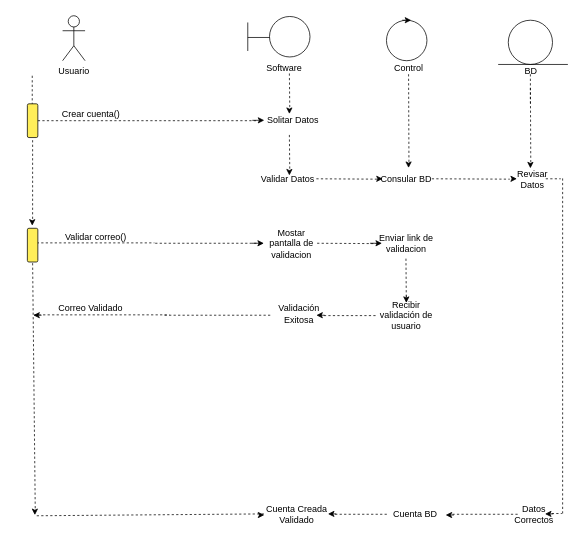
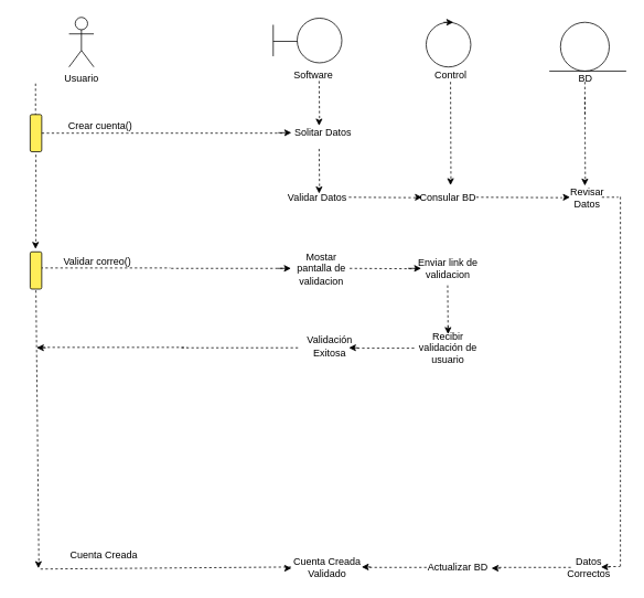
  <mxCell id="0" />
  <mxCell id="1" parent="0" />
  <mxCell id="2" value="Usuario" style="shape=umlActor;verticalLabelPosition=bottom;verticalAlign=top;html=1;outlineConnect=0;" parent="1" vertex="1"><mxGeometry x="83" y="20" width="30" height="60" as="geometry" /></mxCell>
  <mxCell id="3" value="" style="ellipse;whiteSpace=wrap;html=1;aspect=fixed;" parent="1" vertex="1"><mxGeometry x="677.5" y="26" width="59" height="59" as="geometry" /></mxCell>
  <mxCell id="4" value="" style="endArrow=none;html=1;rounded=0;" parent="1" edge="1"><mxGeometry width="50" height="50" relative="1" as="geometry"><mxPoint x="664" y="85" as="sourcePoint" /><mxPoint x="757" y="85" as="targetPoint" /></mxGeometry></mxCell>
  <mxCell id="5" value="BD" style="text;html=1;align=center;verticalAlign=middle;whiteSpace=wrap;rounded=0;" parent="1" vertex="1"><mxGeometry x="677.5" y="79" width="60" height="30" as="geometry" /></mxCell>
  <mxCell id="6" value="" style="endArrow=none;html=1;rounded=0;" parent="1" edge="1"><mxGeometry width="50" height="50" relative="1" as="geometry"><mxPoint x="330" y="67" as="sourcePoint" /><mxPoint x="330" y="29" as="targetPoint" /></mxGeometry></mxCell>
  <mxCell id="7" value="" style="endArrow=none;html=1;rounded=0;" parent="1" edge="1"><mxGeometry width="50" height="50" relative="1" as="geometry"><mxPoint x="330" y="49" as="sourcePoint" /><mxPoint x="360" y="49" as="targetPoint" /></mxGeometry></mxCell>
  <mxCell id="8" value="" style="ellipse;whiteSpace=wrap;html=1;aspect=fixed;" parent="1" vertex="1"><mxGeometry x="359" y="21" width="54" height="54" as="geometry" /></mxCell>
  <mxCell id="9" value="Software" style="text;html=1;align=center;verticalAlign=middle;whiteSpace=wrap;rounded=0;" parent="1" vertex="1"><mxGeometry x="349" y="75" width="60" height="30" as="geometry" /></mxCell>
  <mxCell id="10" value="" style="ellipse;whiteSpace=wrap;html=1;aspect=fixed;" parent="1" vertex="1"><mxGeometry x="515" y="26" width="54" height="54" as="geometry" /></mxCell>
  <mxCell id="11" value="" style="endArrow=classic;html=1;rounded=0;" parent="1" edge="1"><mxGeometry width="50" height="50" relative="1" as="geometry"><mxPoint x="536" y="26" as="sourcePoint" /><mxPoint x="548" y="26" as="targetPoint" /></mxGeometry></mxCell>
  <mxCell id="12" value="Control" style="text;html=1;align=center;verticalAlign=middle;whiteSpace=wrap;rounded=0;" parent="1" vertex="1"><mxGeometry x="515" y="75" width="60" height="30" as="geometry" /></mxCell>
  <mxCell id="13" value="" style="endArrow=none;dashed=1;html=1;rounded=0;" parent="1" edge="1"><mxGeometry width="50" height="50" relative="1" as="geometry"><mxPoint x="42.5" y="139" as="sourcePoint" /><mxPoint x="42.5" y="99" as="targetPoint" /></mxGeometry></mxCell>
  <mxCell id="14" value="" style="endArrow=none;dashed=1;html=1;rounded=0;" parent="1" edge="1"><mxGeometry width="50" height="50" relative="1" as="geometry"><mxPoint x="386" y="142" as="sourcePoint" /><mxPoint x="385.5" y="97" as="targetPoint" /></mxGeometry></mxCell>
  <mxCell id="15" value="" style="endArrow=none;dashed=1;html=1;rounded=0;" parent="1" edge="1"><mxGeometry width="50" height="50" relative="1" as="geometry"><mxPoint x="545" y="215" as="sourcePoint" /><mxPoint x="544.5" y="96" as="targetPoint" /></mxGeometry></mxCell>
  <mxCell id="16" value="" style="endArrow=none;dashed=1;html=1;rounded=0;" parent="1" edge="1"><mxGeometry width="50" height="50" relative="1" as="geometry"><mxPoint x="707" y="137" as="sourcePoint" /><mxPoint x="707" y="97" as="targetPoint" /></mxGeometry></mxCell>
  <mxCell id="17" value="" style="rounded=1;whiteSpace=wrap;html=1;rotation=-90;fillColor=#FFEE59;" parent="1" vertex="1"><mxGeometry x="20.5" y="153" width="45" height="14" as="geometry" /></mxCell>
  <mxCell id="18" value="" style="endArrow=none;dashed=1;html=1;rounded=0;exitX=0.5;exitY=1;exitDx=0;exitDy=0;" parent="1" source="17" edge="1"><mxGeometry width="50" height="50" relative="1" as="geometry"><mxPoint x="332" y="278" as="sourcePoint" /><mxPoint x="341" y="160" as="targetPoint" /></mxGeometry></mxCell>
  <mxCell id="19" value="Crear cuenta()" style="text;html=1;align=center;verticalAlign=middle;whiteSpace=wrap;rounded=0;" parent="1" vertex="1"><mxGeometry x="80" y="137" width="82" height="30" as="geometry" /></mxCell>
  <mxCell id="20" value="Solitar Datos" style="text;html=1;align=center;verticalAlign=middle;whiteSpace=wrap;rounded=0;" parent="1" vertex="1"><mxGeometry x="352" y="145" width="77" height="30" as="geometry" /></mxCell>
  <mxCell id="21" value="Consular BD" style="text;html=1;align=center;verticalAlign=middle;whiteSpace=wrap;rounded=0;" parent="1" vertex="1"><mxGeometry x="503" y="223" width="77" height="30" as="geometry" /></mxCell>
  <mxCell id="22" value="" style="endArrow=none;dashed=1;html=1;rounded=0;exitX=0.5;exitY=1;exitDx=0;exitDy=0;entryX=0;entryY=0.5;entryDx=0;entryDy=0;" parent="1" target="21" edge="1"><mxGeometry width="50" height="50" relative="1" as="geometry"><mxPoint x="421.5" y="237.5" as="sourcePoint" /><mxPoint x="489.5" y="238" as="targetPoint" /></mxGeometry></mxCell>
  <mxCell id="23" value="Revisar Datos" style="text;html=1;align=center;verticalAlign=middle;whiteSpace=wrap;rounded=0;" parent="1" vertex="1"><mxGeometry x="679.5" y="223" width="60" height="30" as="geometry" /></mxCell>
  <mxCell id="24" value="" style="endArrow=none;dashed=1;html=1;rounded=0;exitX=0.5;exitY=1;exitDx=0;exitDy=0;entryX=0;entryY=0.5;entryDx=0;entryDy=0;" parent="1" target="23" edge="1"><mxGeometry width="50" height="50" relative="1" as="geometry"><mxPoint x="575.5" y="237.5" as="sourcePoint" /><mxPoint x="657.5" y="238" as="targetPoint" /></mxGeometry></mxCell>
  <mxCell id="25" value="" style="endArrow=none;dashed=1;html=1;rounded=0;" parent="1" edge="1"><mxGeometry width="50" height="50" relative="1" as="geometry"><mxPoint x="750" y="237" as="sourcePoint" /><mxPoint x="750" y="684" as="targetPoint" /></mxGeometry></mxCell>
  <mxCell id="26" value="" style="endArrow=none;dashed=1;html=1;rounded=0;exitX=0.5;exitY=1;exitDx=0;exitDy=0;" parent="1" edge="1"><mxGeometry width="50" height="50" relative="1" as="geometry"><mxPoint x="727.5" y="237.5" as="sourcePoint" /><mxPoint x="747.5" y="237.5" as="targetPoint" /></mxGeometry></mxCell>
  <mxCell id="27" value="" style="endArrow=none;dashed=1;html=1;rounded=0;" parent="1" edge="1"><mxGeometry width="50" height="50" relative="1" as="geometry"><mxPoint x="735.5" y="684" as="sourcePoint" /><mxPoint x="749" y="684" as="targetPoint" /></mxGeometry></mxCell>
  <mxCell id="28" value="Datos Correctos" style="text;html=1;align=center;verticalAlign=middle;whiteSpace=wrap;rounded=0;" parent="1" vertex="1"><mxGeometry x="682" y="670" width="60" height="30" as="geometry" /></mxCell>
- <mxCell id="29" value="Cuenta BD" style="text;html=1;align=center;verticalAlign=middle;whiteSpace=wrap;rounded=0;" parent="1" vertex="1"><mxGeometry x="514.5" y="670" width="77" height="30" as="geometry" /></mxCell>
+ <mxCell id="29" value="Actualizar BD" style="text;html=1;align=center;verticalAlign=middle;whiteSpace=wrap;rounded=0;" parent="1" vertex="1"><mxGeometry x="514.5" y="670" width="77" height="30" as="geometry" /></mxCell>
  <mxCell id="30" value="" style="endArrow=none;dashed=1;html=1;rounded=0;entryX=0;entryY=0.5;entryDx=0;entryDy=0;" parent="1" edge="1"><mxGeometry width="50" height="50" relative="1" as="geometry"><mxPoint x="603" y="685" as="sourcePoint" /><mxPoint x="692" y="685" as="targetPoint" /></mxGeometry></mxCell>
  <mxCell id="31" value="Cuenta Creada Validado" style="text;html=1;align=center;verticalAlign=middle;whiteSpace=wrap;rounded=0;" parent="1" vertex="1"><mxGeometry x="351.5" y="670" width="87" height="30" as="geometry" /></mxCell>
  <mxCell id="32" value="" style="endArrow=none;dashed=1;html=1;rounded=0;entryX=0;entryY=0.5;entryDx=0;entryDy=0;" parent="1" edge="1"><mxGeometry width="50" height="50" relative="1" as="geometry"><mxPoint x="440.5" y="685" as="sourcePoint" /><mxPoint x="515.5" y="685" as="targetPoint" /></mxGeometry></mxCell>
  <mxCell id="33" value="" style="endArrow=none;dashed=1;html=1;rounded=0;entryX=0.5;entryY=0;entryDx=0;entryDy=0;" parent="1" edge="1"><mxGeometry width="50" height="50" relative="1" as="geometry"><mxPoint x="48.5" y="687" as="sourcePoint" /><mxPoint x="353.5" y="684.5" as="targetPoint" /></mxGeometry></mxCell>
+ <mxCell id="34" value="Cuenta Creada" style="text;html=1;align=center;verticalAlign=middle;whiteSpace=wrap;rounded=0;" parent="1" vertex="1"><mxGeometry x="80" y="656" width="91" height="30" as="geometry" /></mxCell>
  <mxCell id="35" value="" style="endArrow=none;dashed=1;html=1;rounded=0;exitX=0.5;exitY=1;exitDx=0;exitDy=0;" parent="1" edge="1"><mxGeometry width="50" height="50" relative="1" as="geometry"><mxPoint x="42.5" y="323" as="sourcePoint" /><mxPoint x="205.5" y="323" as="targetPoint" /></mxGeometry></mxCell>
- <mxCell id="36" value="Validar correo()" style="text;html=1;align=center;verticalAlign=middle;whiteSpace=wrap;rounded=0;" parent="1" vertex="1"><mxGeometry x="82" y="300" width="91" height="30" as="geometry" /></mxCell>
+ <mxCell id="36" value="Validar correo()" style="text;html=1;align=center;verticalAlign=middle;whiteSpace=wrap;rounded=0;" parent="1" vertex="1"><mxGeometry x="72" y="300" width="91" height="30" as="geometry" /></mxCell>
  <mxCell id="37" value="Mostar pantalla de validacion" style="text;html=1;align=center;verticalAlign=middle;whiteSpace=wrap;rounded=0;" parent="1" vertex="1"><mxGeometry x="349.5" y="309" width="77" height="30" as="geometry" /></mxCell>
  <mxCell id="38" value="" style="endArrow=none;dashed=1;html=1;rounded=0;exitX=0.5;exitY=1;exitDx=0;exitDy=0;entryX=0.5;entryY=0;entryDx=0;entryDy=0;" parent="1" edge="1"><mxGeometry width="50" height="50" relative="1" as="geometry"><mxPoint x="206.5" y="323.5" as="sourcePoint" /><mxPoint x="347.5" y="323.5" as="targetPoint" /></mxGeometry></mxCell>
  <mxCell id="39" value="" style="endArrow=none;dashed=1;html=1;rounded=0;exitX=0.5;exitY=1;exitDx=0;exitDy=0;entryX=0;entryY=0.5;entryDx=0;entryDy=0;" parent="1" edge="1"><mxGeometry width="50" height="50" relative="1" as="geometry"><mxPoint x="422.5" y="323.5" as="sourcePoint" /><mxPoint x="504.5" y="324" as="targetPoint" /></mxGeometry></mxCell>
  <mxCell id="40" value="Enviar link de validacion" style="text;html=1;align=center;verticalAlign=middle;whiteSpace=wrap;rounded=0;" parent="1" vertex="1"><mxGeometry x="503" y="309" width="77" height="30" as="geometry" /></mxCell>
  <mxCell id="41" value="" style="endArrow=none;dashed=1;html=1;rounded=0;" parent="1" edge="1"><mxGeometry width="50" height="50" relative="1" as="geometry"><mxPoint x="541.5" y="401" as="sourcePoint" /><mxPoint x="541" y="343" as="targetPoint" /></mxGeometry></mxCell>
  <mxCell id="42" value="" style="endArrow=none;dashed=1;html=1;rounded=0;entryX=0;entryY=0.5;entryDx=0;entryDy=0;" parent="1" edge="1"><mxGeometry width="50" height="50" relative="1" as="geometry"><mxPoint x="425.5" y="420" as="sourcePoint" /><mxPoint x="503" y="420" as="targetPoint" /></mxGeometry></mxCell>
  <mxCell id="43" value="Recibir validación de usuario" style="text;html=1;align=center;verticalAlign=middle;whiteSpace=wrap;rounded=0;" parent="1" vertex="1"><mxGeometry x="503" y="405" width="77" height="30" as="geometry" /></mxCell>
  <mxCell id="44" value="Validación Exitosa" style="text;html=1;align=center;verticalAlign=middle;whiteSpace=wrap;rounded=0;" parent="1" vertex="1"><mxGeometry x="360" y="403" width="77" height="30" as="geometry" /></mxCell>
  <mxCell id="45" value="" style="endArrow=none;dashed=1;html=1;rounded=0;exitX=0.5;exitY=1;exitDx=0;exitDy=0;entryX=0.5;entryY=0;entryDx=0;entryDy=0;" parent="1" edge="1"><mxGeometry width="50" height="50" relative="1" as="geometry"><mxPoint x="219" y="419.5" as="sourcePoint" /><mxPoint x="360" y="419.5" as="targetPoint" /></mxGeometry></mxCell>
  <mxCell id="46" value="" style="endArrow=none;dashed=1;html=1;rounded=0;exitX=0.5;exitY=1;exitDx=0;exitDy=0;" parent="1" edge="1"><mxGeometry width="50" height="50" relative="1" as="geometry"><mxPoint x="45" y="419" as="sourcePoint" /><mxPoint x="225.5" y="419" as="targetPoint" /></mxGeometry></mxCell>
- <mxCell id="47" value="Correo Validado" style="text;html=1;align=center;verticalAlign=middle;whiteSpace=wrap;rounded=0;" parent="1" vertex="1"><mxGeometry x="74.5" y="396" width="91" height="30" as="geometry" /></mxCell>
  <mxCell id="48" value="" style="endArrow=classic;html=1;rounded=0;" parent="1" edge="1"><mxGeometry width="50" height="50" relative="1" as="geometry"><mxPoint x="345" y="686" as="sourcePoint" /><mxPoint x="352" y="686" as="targetPoint" /></mxGeometry></mxCell>
  <mxCell id="49" value="" style="endArrow=classic;html=1;rounded=0;" parent="1" edge="1"><mxGeometry width="50" height="50" relative="1" as="geometry"><mxPoint x="336" y="159.5" as="sourcePoint" /><mxPoint x="352" y="159.5" as="targetPoint" /></mxGeometry></mxCell>
  <mxCell id="50" value="Validar Datos" style="text;html=1;align=center;verticalAlign=middle;whiteSpace=wrap;rounded=0;" parent="1" vertex="1"><mxGeometry x="344.5" y="223" width="77" height="30" as="geometry" /></mxCell>
  <mxCell id="51" value="" style="endArrow=classic;html=1;rounded=0;" parent="1" edge="1"><mxGeometry width="50" height="50" relative="1" as="geometry"><mxPoint x="385.5" y="145" as="sourcePoint" /><mxPoint x="385.5" y="151" as="targetPoint" /></mxGeometry></mxCell>
  <mxCell id="52" value="" style="endArrow=none;dashed=1;html=1;rounded=0;" parent="1" edge="1"><mxGeometry width="50" height="50" relative="1" as="geometry"><mxPoint x="386" y="224" as="sourcePoint" /><mxPoint x="385.5" y="179" as="targetPoint" /></mxGeometry></mxCell>
  <mxCell id="53" value="" style="endArrow=classic;html=1;rounded=0;" parent="1" edge="1"><mxGeometry width="50" height="50" relative="1" as="geometry"><mxPoint x="385.5" y="227" as="sourcePoint" /><mxPoint x="385.5" y="233" as="targetPoint" /></mxGeometry></mxCell>
  <mxCell id="54" value="" style="endArrow=classic;html=1;rounded=0;" parent="1" edge="1"><mxGeometry width="50" height="50" relative="1" as="geometry"><mxPoint x="544.5" y="217" as="sourcePoint" /><mxPoint x="544.5" y="223" as="targetPoint" /></mxGeometry></mxCell>
  <mxCell id="55" value="" style="endArrow=none;dashed=1;html=1;rounded=0;" parent="1" edge="1"><mxGeometry width="50" height="50" relative="1" as="geometry"><mxPoint x="707.5" y="215.5" as="sourcePoint" /><mxPoint x="707" y="114" as="targetPoint" /></mxGeometry></mxCell>
  <mxCell id="56" value="" style="endArrow=classic;html=1;rounded=0;" parent="1" edge="1"><mxGeometry width="50" height="50" relative="1" as="geometry"><mxPoint x="707" y="217.5" as="sourcePoint" /><mxPoint x="707" y="223.5" as="targetPoint" /></mxGeometry></mxCell>
  <mxCell id="57" value="" style="rounded=1;whiteSpace=wrap;html=1;rotation=-90;fillColor=#FFEE59;" vertex="1" parent="1"><mxGeometry x="20.5" y="319" width="45" height="14" as="geometry" /></mxCell>
  <mxCell id="58" value="" style="endArrow=none;dashed=1;html=1;rounded=0;" edge="1" parent="1"><mxGeometry width="50" height="50" relative="1" as="geometry"><mxPoint x="43" y="291" as="sourcePoint" /><mxPoint x="43" y="185" as="targetPoint" /></mxGeometry></mxCell>
  <mxCell id="59" value="" style="endArrow=classic;html=1;rounded=0;" edge="1" parent="1"><mxGeometry width="50" height="50" relative="1" as="geometry"><mxPoint x="42.5" y="294" as="sourcePoint" /><mxPoint x="42.5" y="300" as="targetPoint" /></mxGeometry></mxCell>
  <mxCell id="60" value="" style="endArrow=classic;html=1;rounded=0;" edge="1" parent="1"><mxGeometry width="50" height="50" relative="1" as="geometry"><mxPoint x="335.5" y="323.5" as="sourcePoint" /><mxPoint x="351.5" y="323.5" as="targetPoint" /></mxGeometry></mxCell>
  <mxCell id="61" value="" style="endArrow=classic;html=1;rounded=0;" edge="1" parent="1"><mxGeometry width="50" height="50" relative="1" as="geometry"><mxPoint x="493" y="323.5" as="sourcePoint" /><mxPoint x="509" y="323.5" as="targetPoint" /></mxGeometry></mxCell>
  <mxCell id="62" value="" style="endArrow=classic;html=1;rounded=0;" edge="1" parent="1"><mxGeometry width="50" height="50" relative="1" as="geometry"><mxPoint x="605" y="686" as="sourcePoint" /><mxPoint x="594" y="686" as="targetPoint" /></mxGeometry></mxCell>
  <mxCell id="63" value="" style="endArrow=classic;html=1;rounded=0;" edge="1" parent="1"><mxGeometry width="50" height="50" relative="1" as="geometry"><mxPoint x="682" y="237.5" as="sourcePoint" /><mxPoint x="689" y="237.5" as="targetPoint" /></mxGeometry></mxCell>
  <mxCell id="64" value="" style="endArrow=classic;html=1;rounded=0;" edge="1" parent="1"><mxGeometry width="50" height="50" relative="1" as="geometry"><mxPoint x="503" y="237.5" as="sourcePoint" /><mxPoint x="510" y="237.5" as="targetPoint" /></mxGeometry></mxCell>
  <mxCell id="65" value="" style="endArrow=classic;html=1;rounded=0;" edge="1" parent="1"><mxGeometry width="50" height="50" relative="1" as="geometry"><mxPoint x="448" y="684.5" as="sourcePoint" /><mxPoint x="437" y="684.5" as="targetPoint" /></mxGeometry></mxCell>
  <mxCell id="66" value="" style="endArrow=classic;html=1;rounded=0;" edge="1" parent="1"><mxGeometry width="50" height="50" relative="1" as="geometry"><mxPoint x="737.5" y="684.5" as="sourcePoint" /><mxPoint x="726.5" y="684.5" as="targetPoint" /></mxGeometry></mxCell>
  <mxCell id="67" value="" style="endArrow=classic;html=1;rounded=0;" edge="1" parent="1"><mxGeometry width="50" height="50" relative="1" as="geometry"><mxPoint x="55" y="419.5" as="sourcePoint" /><mxPoint x="44" y="419.5" as="targetPoint" /></mxGeometry></mxCell>
  <mxCell id="68" value="" style="endArrow=classic;html=1;rounded=0;" edge="1" parent="1"><mxGeometry width="50" height="50" relative="1" as="geometry"><mxPoint x="541.5" y="393" as="sourcePoint" /><mxPoint x="541.5" y="403" as="targetPoint" /></mxGeometry></mxCell>
  <mxCell id="69" value="" style="endArrow=classic;html=1;rounded=0;" edge="1" parent="1"><mxGeometry width="50" height="50" relative="1" as="geometry"><mxPoint x="432.5" y="419.5" as="sourcePoint" /><mxPoint x="421.5" y="419.5" as="targetPoint" /></mxGeometry></mxCell>
  <mxCell id="70" value="" style="endArrow=none;dashed=1;html=1;rounded=0;entryX=0;entryY=0.5;entryDx=0;entryDy=0;" edge="1" parent="1" target="57"><mxGeometry width="50" height="50" relative="1" as="geometry"><mxPoint x="46.5" y="677" as="sourcePoint" /><mxPoint x="46.5" y="571" as="targetPoint" /></mxGeometry></mxCell>
  <mxCell id="71" value="" style="endArrow=classic;html=1;rounded=0;" edge="1" parent="1"><mxGeometry width="50" height="50" relative="1" as="geometry"><mxPoint x="46" y="680" as="sourcePoint" /><mxPoint x="46" y="686" as="targetPoint" /></mxGeometry></mxCell>
